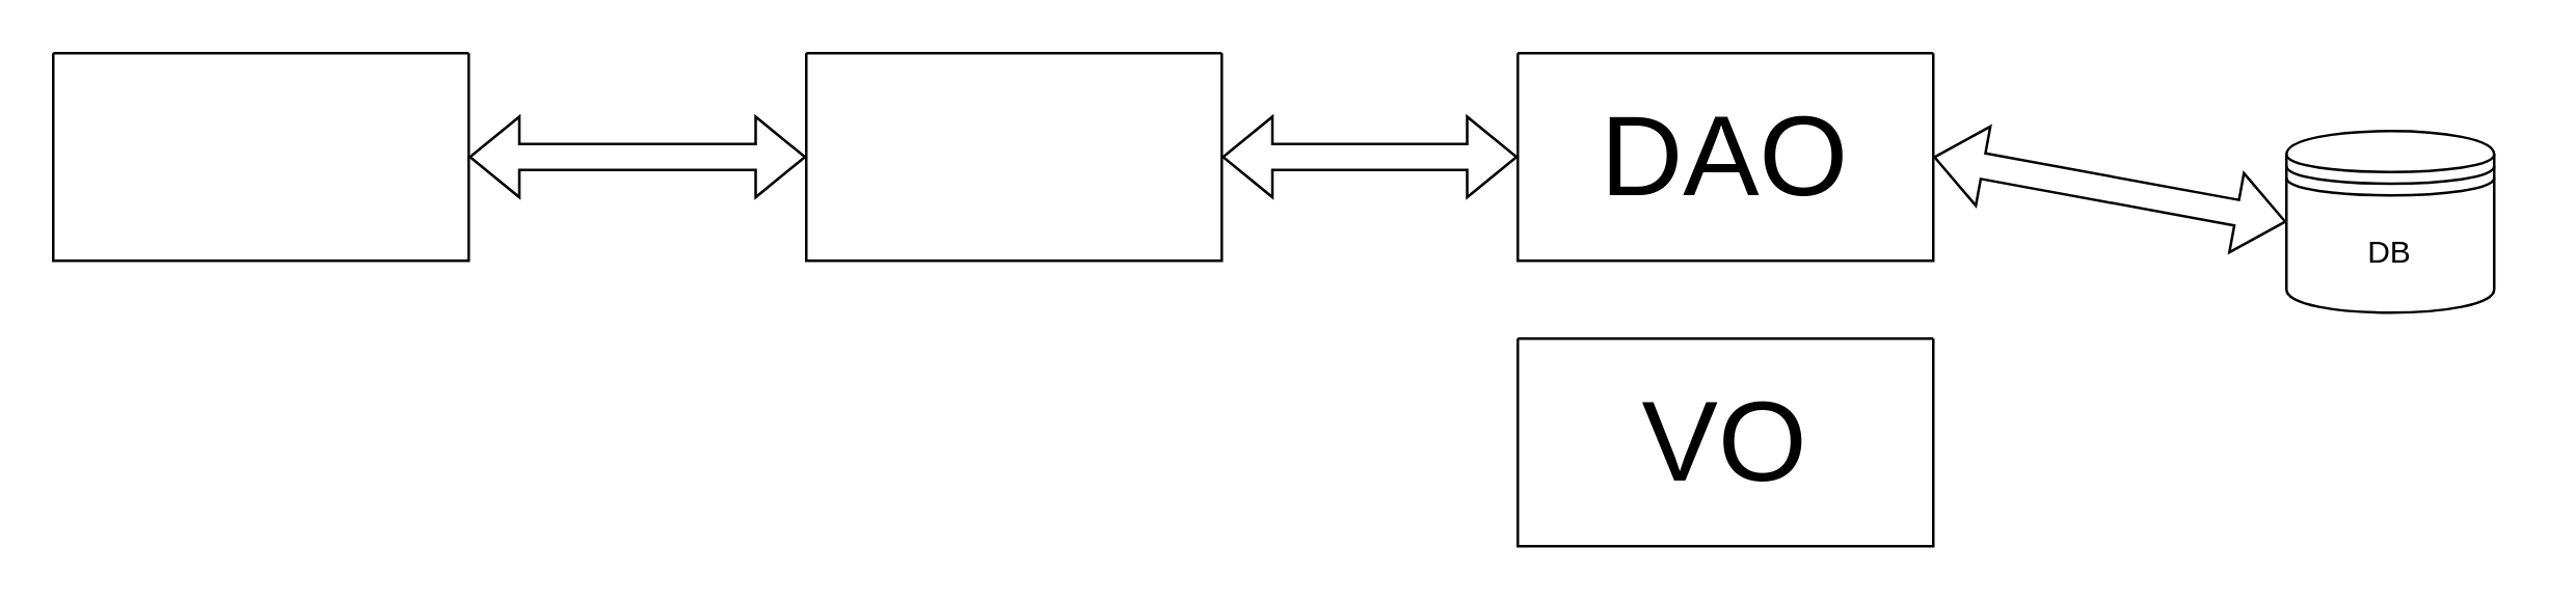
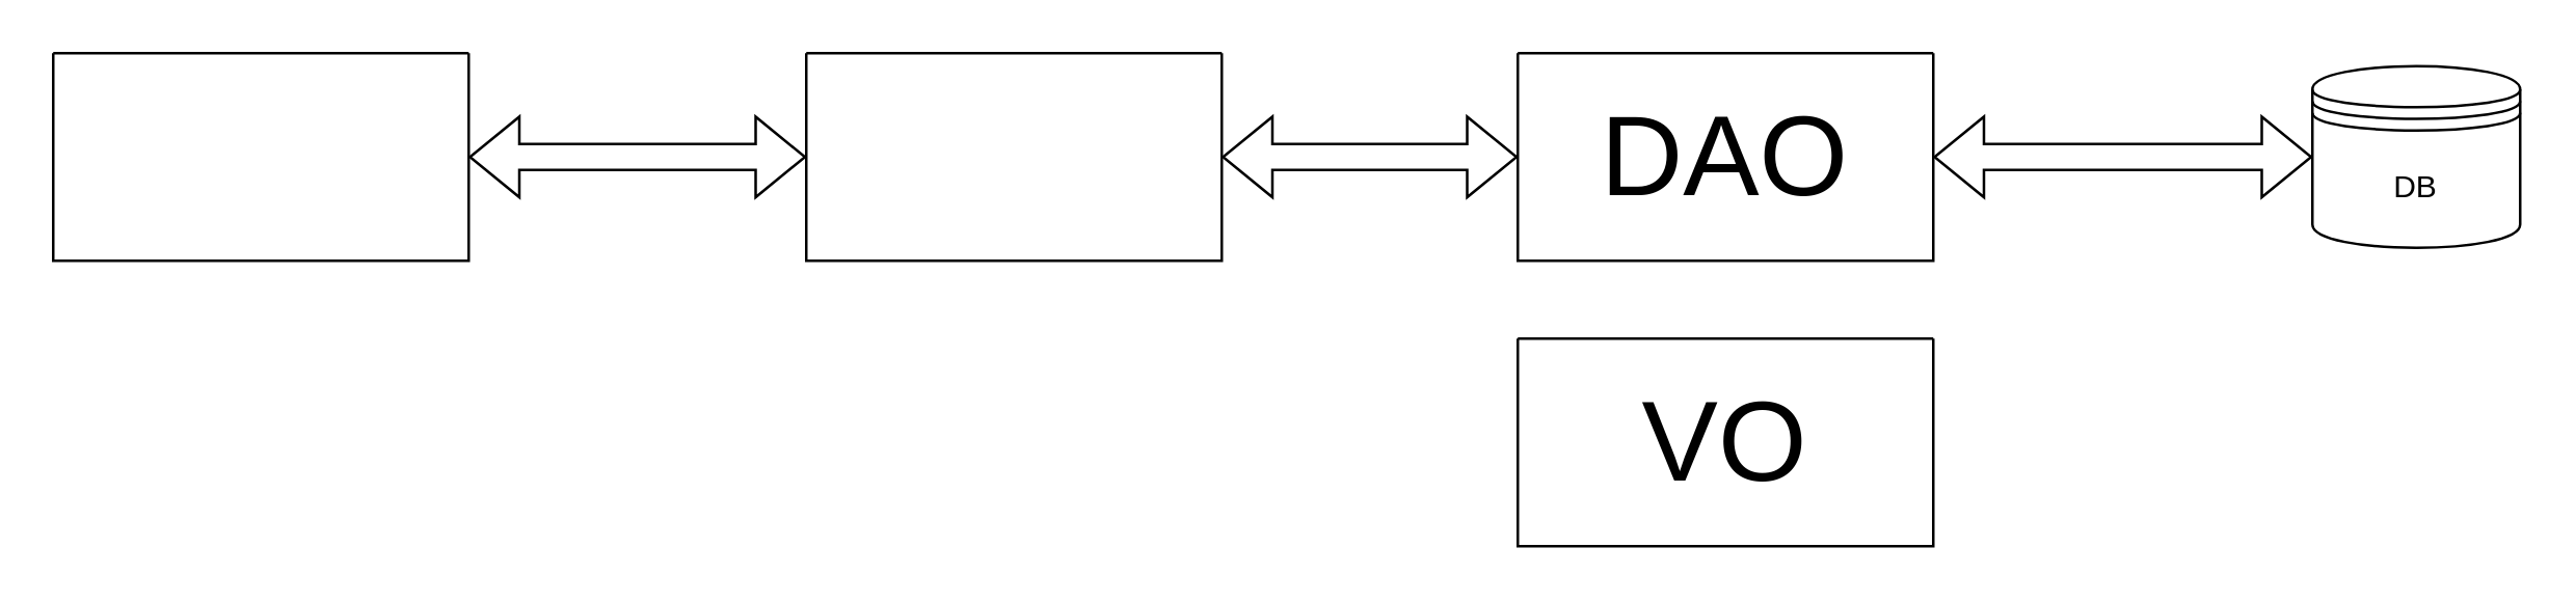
  <mxCell id="0" />
  <mxCell id="1" parent="0" />
- <mxCell id="2" value="DB" style="shape=datastore;whiteSpace=wrap;html=1;" vertex="1" parent="1"><mxGeometry x="880" y="50" width="80" height="70" as="geometry" /></mxCell>
+ <mxCell id="2" value="DB" style="shape=datastore;whiteSpace=wrap;html=1;" vertex="1" parent="1"><mxGeometry x="890" y="25" width="80" height="70" as="geometry" /></mxCell>
  <mxCell id="3" value="" style="swimlane;startSize=0;fillStyle=auto;" vertex="1" parent="1"><mxGeometry x="584" y="130" width="160" height="80" as="geometry" /></mxCell>
  <mxCell id="4" value="&lt;font style=&quot;font-size: 44px;&quot;&gt;VO&lt;/font&gt;" style="text;html=1;align=center;verticalAlign=middle;whiteSpace=wrap;rounded=0;fontSize=44;" vertex="1" parent="3"><mxGeometry x="20" y="10" width="120" height="60" as="geometry" /></mxCell>
  <mxCell id="5" value="" style="swimlane;startSize=0;fillStyle=auto;" vertex="1" parent="1"><mxGeometry x="584" y="20" width="160" height="80" as="geometry" /></mxCell>
  <mxCell id="6" value="&lt;font style=&quot;font-size: 44px;&quot;&gt;DAO&lt;/font&gt;" style="text;html=1;align=center;verticalAlign=middle;whiteSpace=wrap;rounded=0;fontSize=44;" vertex="1" parent="5"><mxGeometry x="20" y="10" width="120" height="60" as="geometry" /></mxCell>
  <mxCell id="7" value="" style="shape=flexArrow;endArrow=classic;startArrow=classic;html=1;rounded=0;entryX=0;entryY=0.5;entryDx=0;entryDy=0;exitX=1;exitY=0.5;exitDx=0;exitDy=0;" edge="1" parent="1" source="5" target="2"><mxGeometry width="100" height="100" relative="1" as="geometry"><mxPoint x="470" y="210" as="sourcePoint" /><mxPoint x="570" y="110" as="targetPoint" /></mxGeometry></mxCell>
  <mxCell id="8" value="" style="swimlane;startSize=0;fillStyle=auto;" vertex="1" parent="1"><mxGeometry x="310" y="20" width="160" height="80" as="geometry" /></mxCell>
  <mxCell id="9" value="" style="shape=flexArrow;endArrow=classic;startArrow=classic;html=1;rounded=0;entryX=0;entryY=0.5;entryDx=0;entryDy=0;exitX=1;exitY=0.5;exitDx=0;exitDy=0;" edge="1" parent="1" source="8" target="5"><mxGeometry width="100" height="100" relative="1" as="geometry"><mxPoint x="754" y="70" as="sourcePoint" /><mxPoint x="900" y="70" as="targetPoint" /></mxGeometry></mxCell>
  <mxCell id="10" value="" style="swimlane;startSize=0;fillStyle=auto;" vertex="1" parent="1"><mxGeometry x="20" y="20" width="160" height="80" as="geometry" /></mxCell>
  <mxCell id="11" value="" style="shape=flexArrow;endArrow=classic;startArrow=classic;html=1;rounded=0;entryX=0;entryY=0.5;entryDx=0;entryDy=0;exitX=1;exitY=0.5;exitDx=0;exitDy=0;" edge="1" parent="1" source="10" target="8"><mxGeometry width="100" height="100" relative="1" as="geometry"><mxPoint x="480" y="70" as="sourcePoint" /><mxPoint x="594" y="70" as="targetPoint" /></mxGeometry></mxCell>
